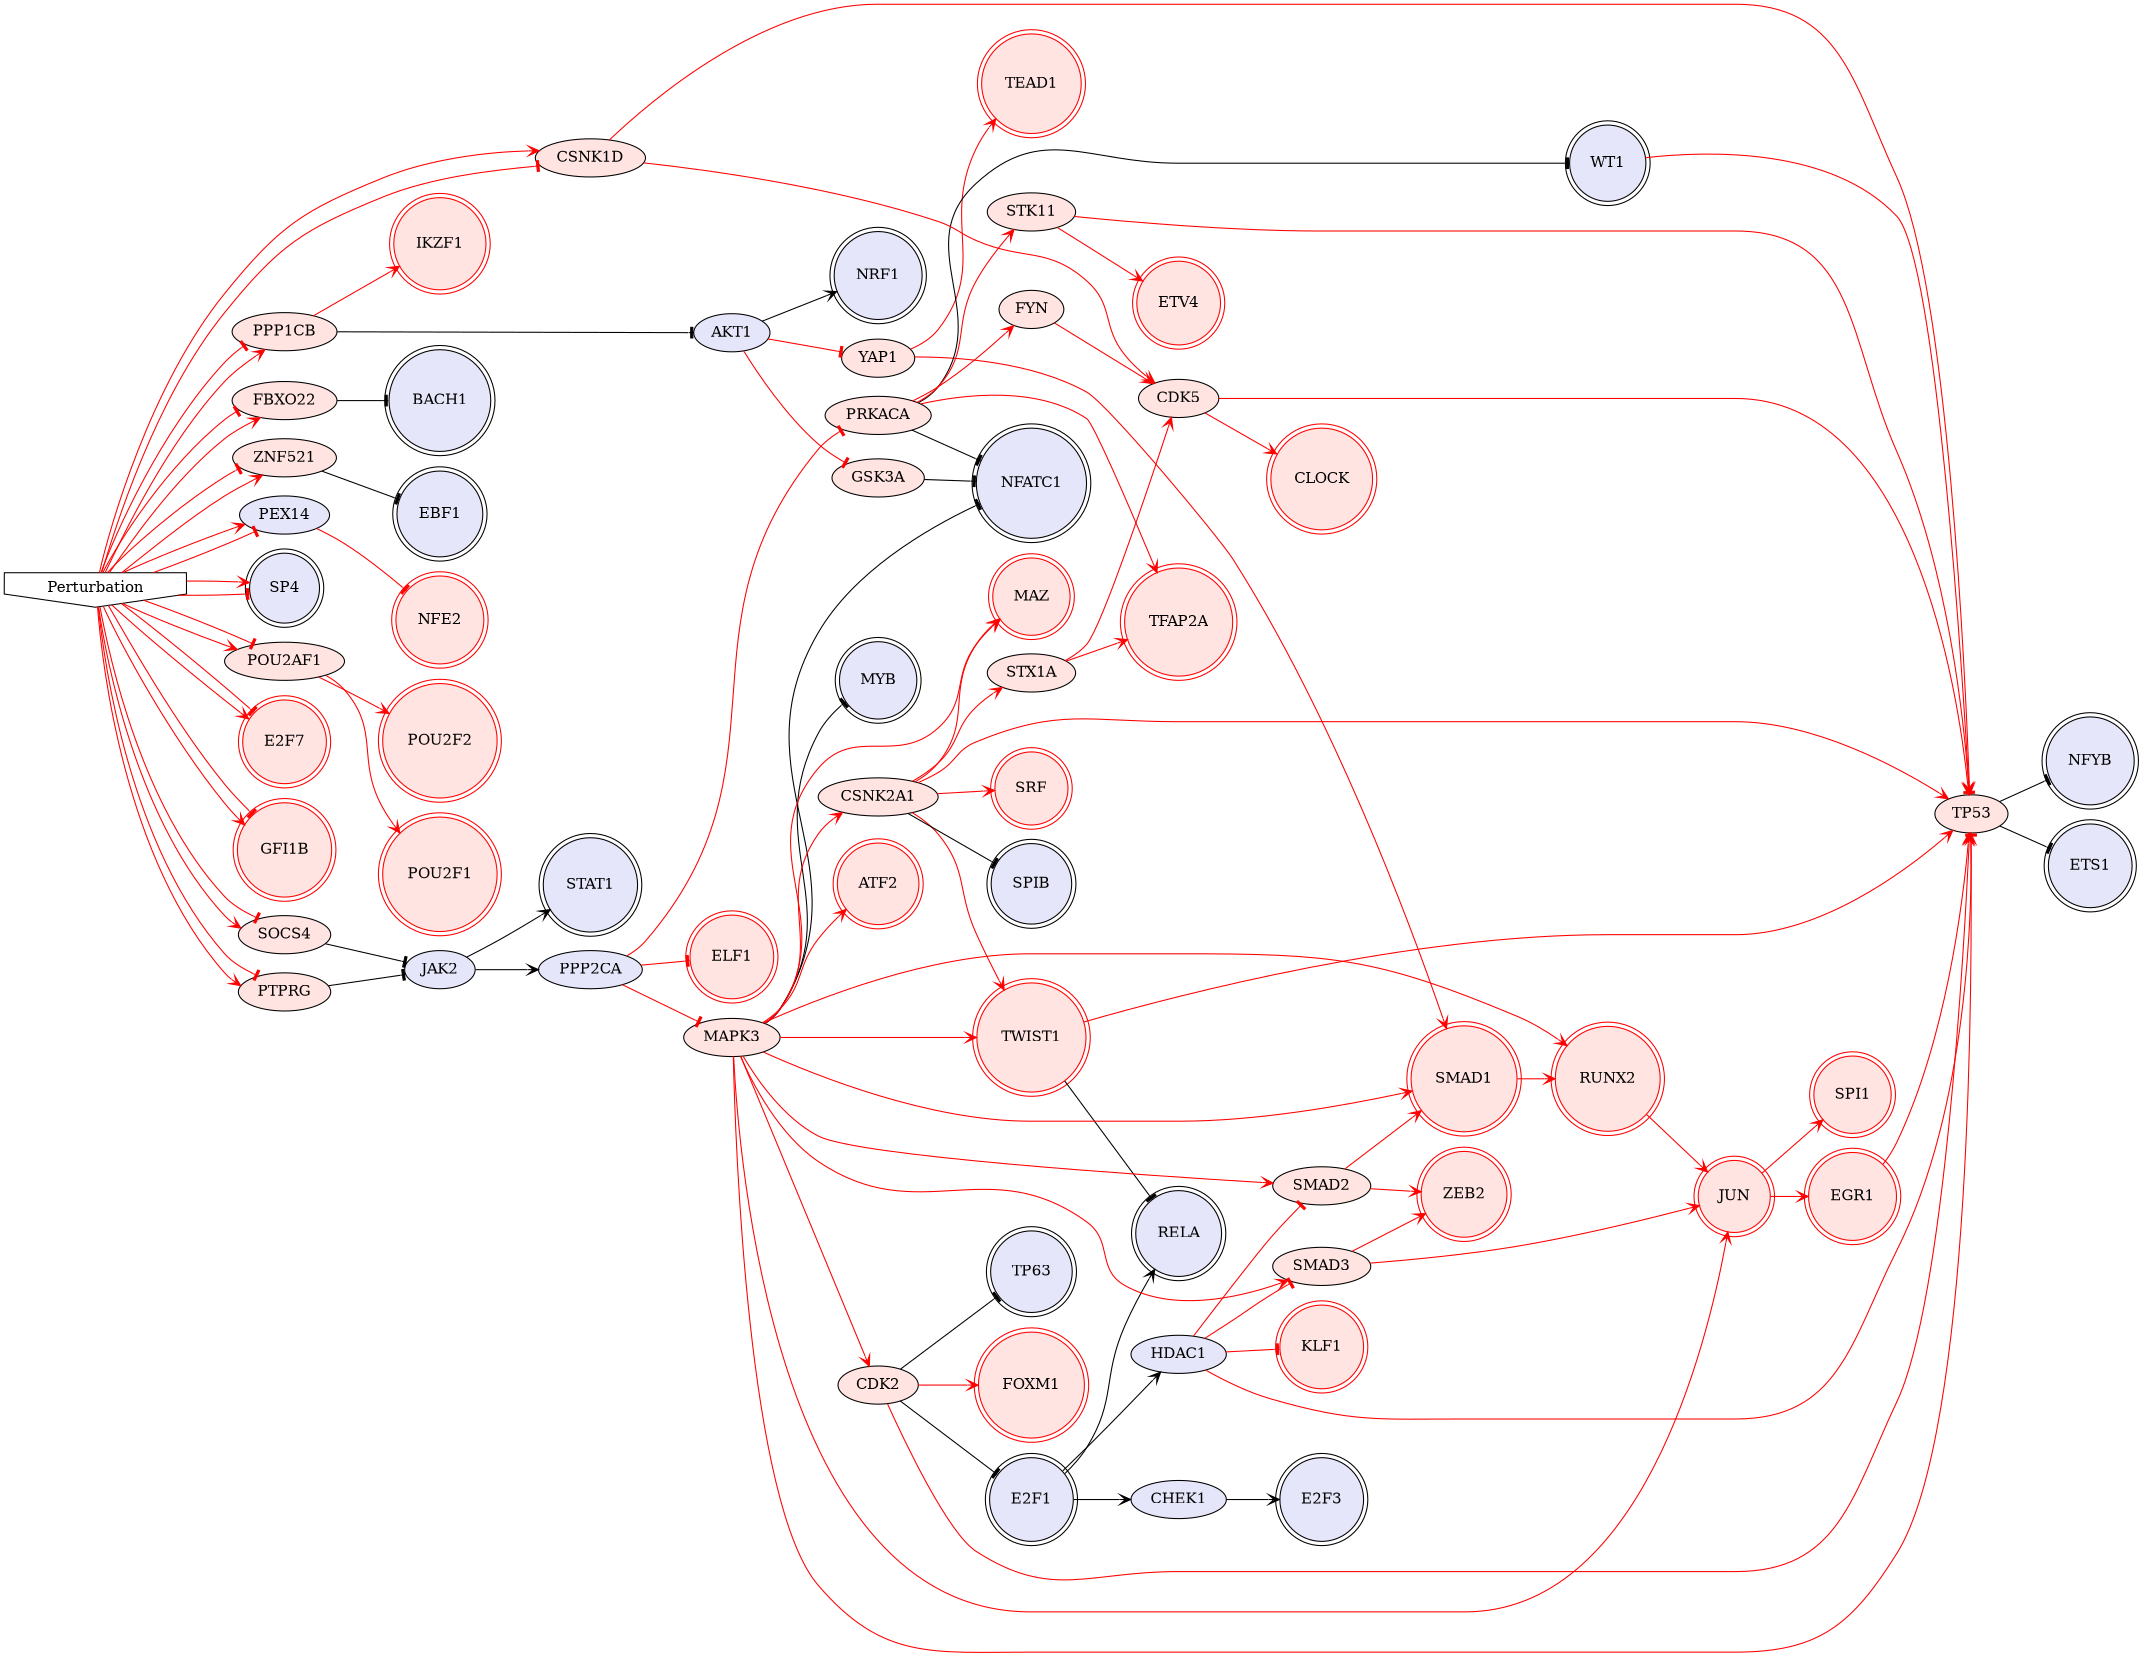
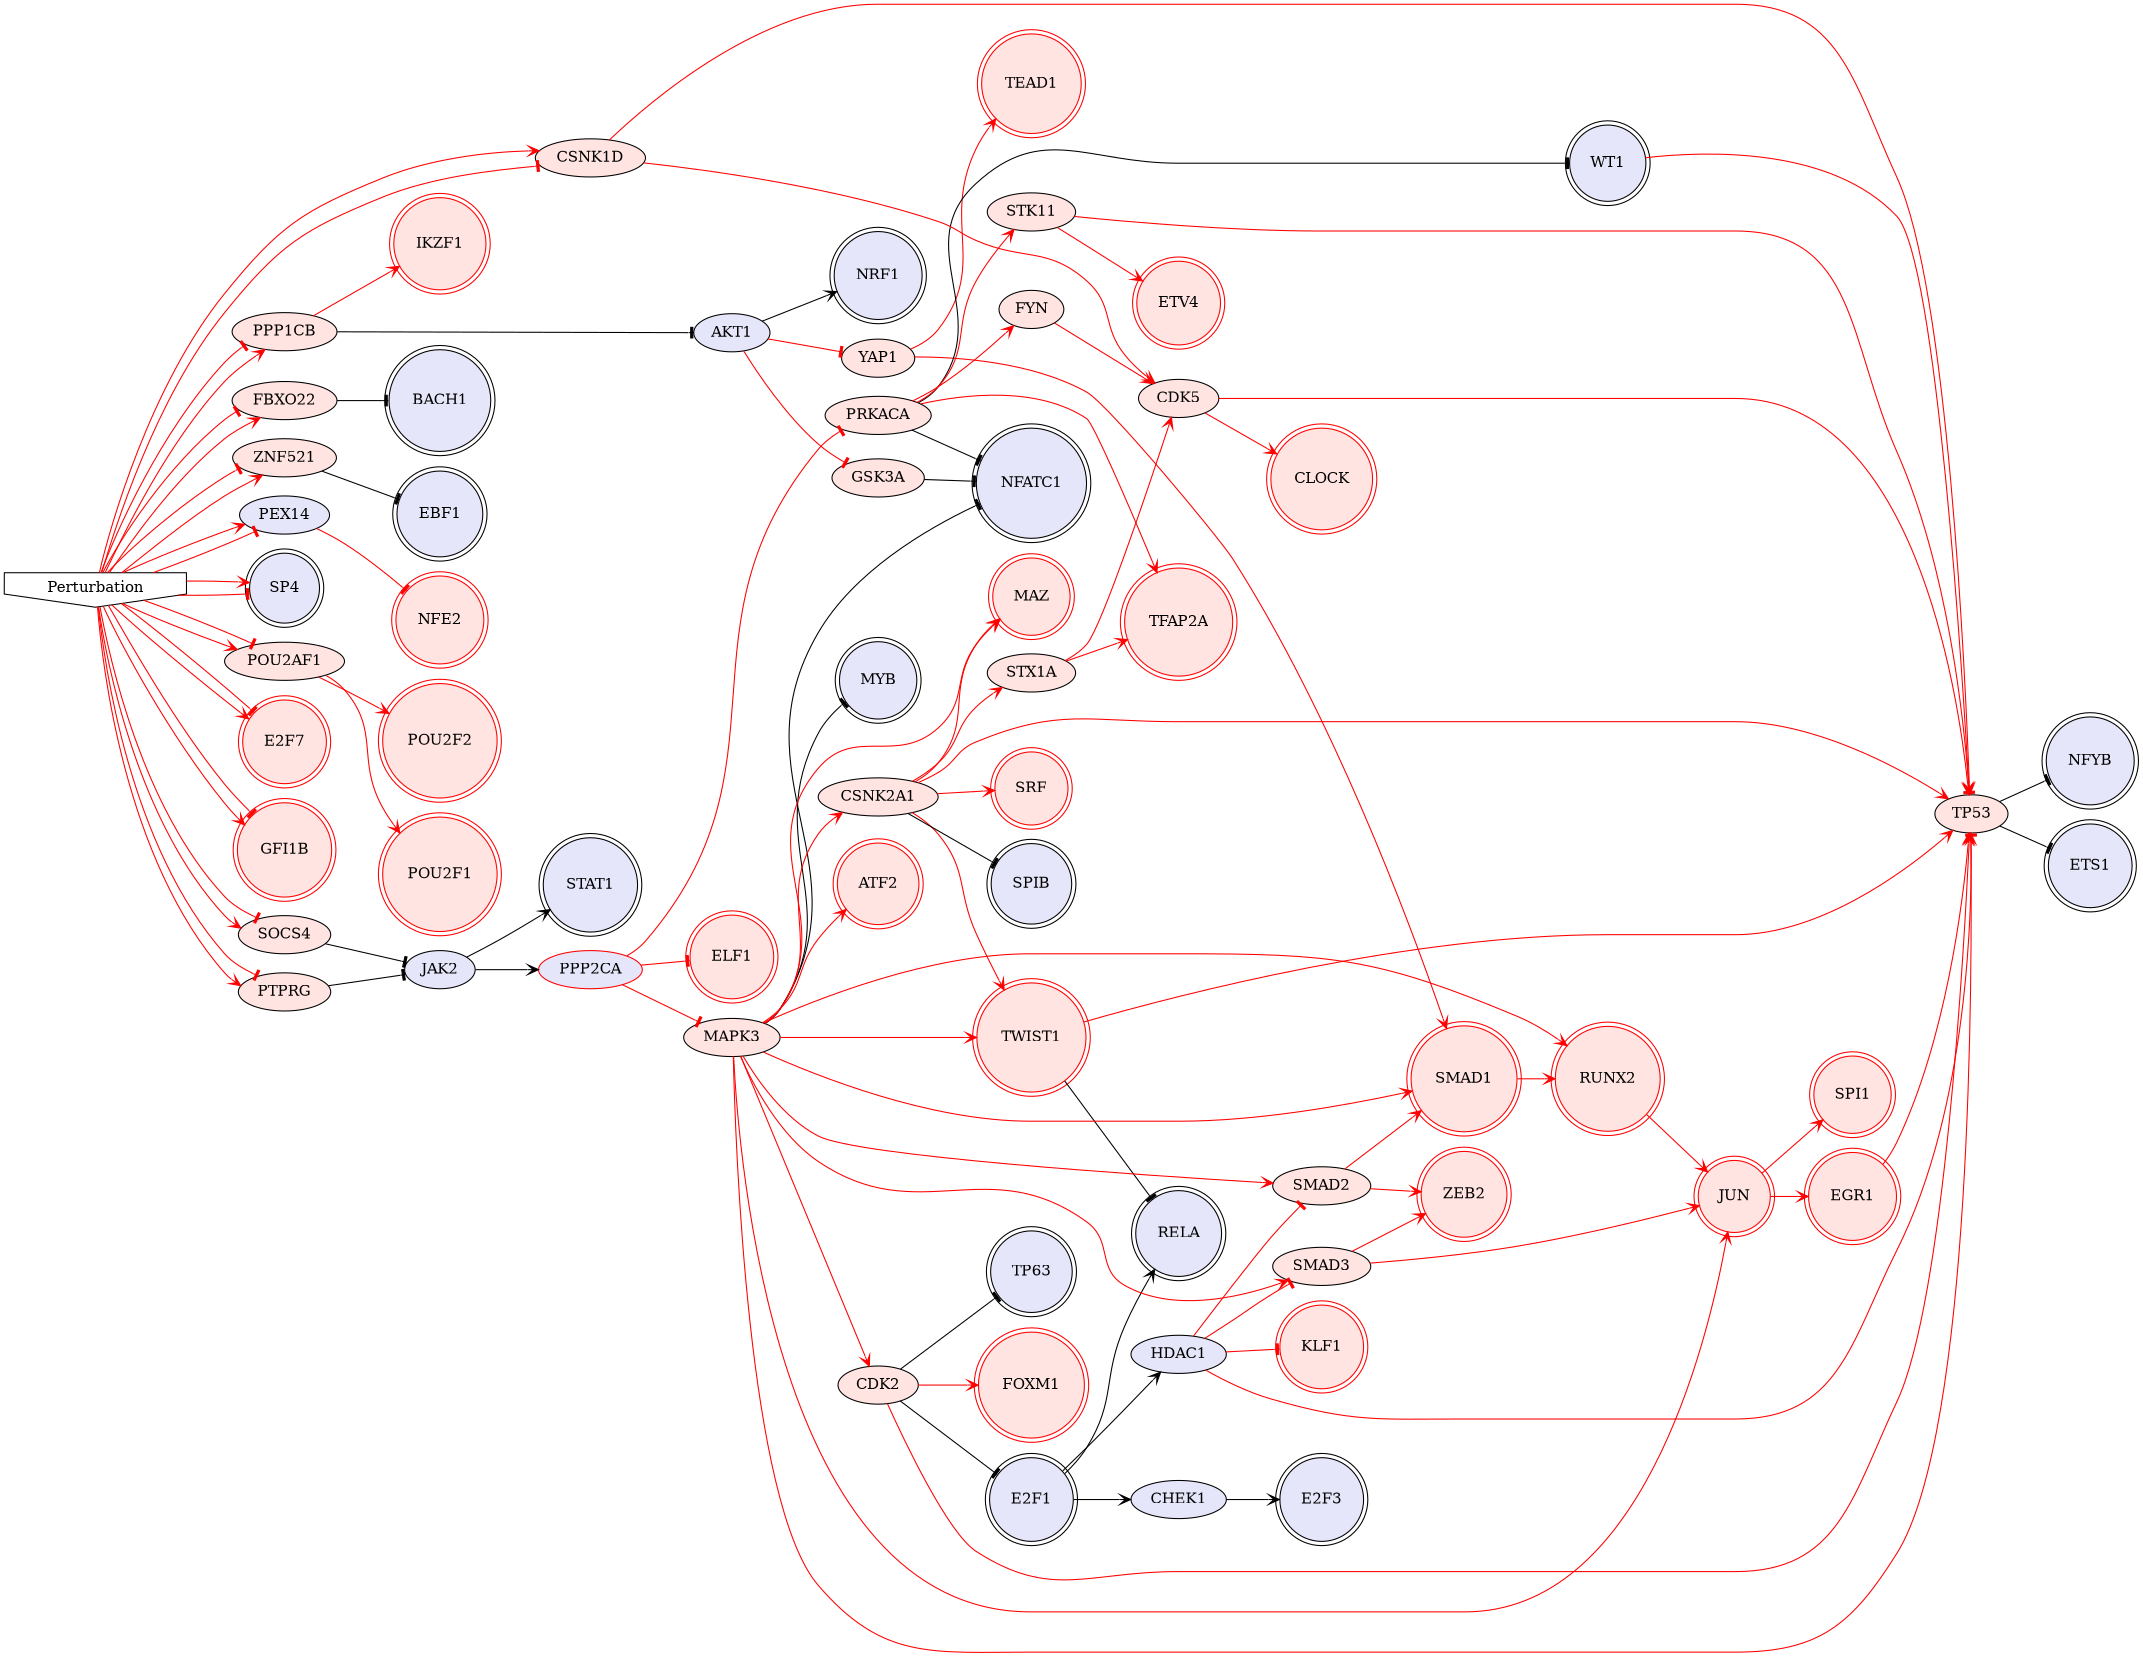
  digraph {
    rankdir=LR
    node [fillcolor=mistyrose shape=doublecircle style=filled]
    edge [arrowhead=vee color=red penwidth=1]
    TWIST1 [color=red]
    RELA [color=black fillcolor=lavender]
    TP53 [shape=""]
    NFYB [color=black fillcolor=lavender]
    ETS1 [color=black fillcolor=lavender]
    E2F1 [color=black fillcolor=lavender]
    CHEK1 [fillcolor=lavender shape=""]
    HDAC1 [fillcolor=lavender shape=""]
    E2F3 [color=black fillcolor=lavender]
    SMAD2 [shape=""]
    SMAD3 [shape=""]
    KLF1 [color=red]
    AKT1 [fillcolor=lavender shape=""]
    NRF1 [color=black fillcolor=lavender]
    GSK3A [shape=""]
    YAP1 [shape=""]
    NFATC1 [color=black fillcolor=lavender]
    SMAD1 [color=red]
    TEAD1 [color=red]
    JAK2 [fillcolor=lavender shape=""]
    STAT1 [color=black fillcolor=lavender]
-   PPP2CA [fillcolor=lavender shape=""]
+   PPP2CA [fillcolor=lavender color=red shape=""]
    PRKACA [shape=""]
    MAPK3 [shape=""]
    ELF1 [color=red]
    WT1 [color=black fillcolor=lavender]
    TFAP2A [color=red]
    STK11 [shape=""]
    FYN [shape=""]
    ETV4 [color=red]
    CDK5 [shape=""]
    PPP1CB [shape=""]
    IKZF1 [color=red]
    CDK2 [shape=""]
    TP63 [color=black fillcolor=lavender]
    FOXM1 [color=red]
    MYB [color=black fillcolor=lavender]
    CSNK2A1 [shape=""]
    RUNX2 [color=red]
    MAZ [color=red]
    JUN [color=red]
    ATF2 [color=red]
    SPIB [color=black fillcolor=lavender]
    STX1A [shape=""]
    SRF [color=red]
    ZEB2 [color=red]
    EGR1 [color=red]
    SPI1 [color=red]
    PTPRG [shape=""]
    FBXO22 [shape=""]
    BACH1 [color=black fillcolor=lavender]
    ZNF521 [shape=""]
    EBF1 [color=black fillcolor=lavender]
    Perturbation [color=black fillcolor=white shape=invhouse]
    PEX14 [fillcolor=lavender shape=""]
    SP4 [color=black fillcolor=lavender]
    POU2AF1 [shape=""]
    E2F7 [color=red]
    GFI1B [color=red]
    CSNK1D [shape=""]
    SOCS4 [shape=""]
    NFE2 [color=red]
    POU2F1 [color=red]
    POU2F2 [color=red]
    CLOCK [color=red]
    TWIST1 -> RELA [arrowhead=tee color=black]
    TWIST1 -> TP53
    TP53 -> NFYB [arrowhead=tee color=black]
    TP53 -> ETS1 [arrowhead=tee color=black]
    E2F1 -> RELA [color=black]
    E2F1 -> CHEK1 [color=black]
    E2F1 -> HDAC1 [color=black]
    CHEK1 -> E2F3 [color=black]
    HDAC1 -> TP53 [arrowhead=tee]
    HDAC1 -> SMAD2 [arrowhead=tee]
    HDAC1 -> SMAD3 [arrowhead=tee]
    HDAC1 -> KLF1 [arrowhead=tee]
    SMAD2 -> SMAD1
    SMAD2 -> ZEB2
    SMAD3 -> JUN
    SMAD3 -> ZEB2
    AKT1 -> NRF1 [color=black]
    AKT1 -> GSK3A [arrowhead=tee]
    AKT1 -> YAP1 [arrowhead=tee]
    GSK3A -> NFATC1 [arrowhead=tee color=black]
    YAP1 -> SMAD1
    YAP1 -> TEAD1
    SMAD1 -> RUNX2
    JAK2 -> STAT1 [color=black]
    JAK2 -> PPP2CA [color=black]
    PPP2CA -> PRKACA [arrowhead=tee]
    PPP2CA -> MAPK3 [arrowhead=tee]
    PPP2CA -> ELF1 [arrowhead=tee]
    PRKACA -> NFATC1 [arrowhead=tee color=black]
    PRKACA -> WT1 [arrowhead=tee color=black]
    PRKACA -> TFAP2A
    PRKACA -> STK11
    PRKACA -> FYN
    MAPK3 -> TWIST1
    MAPK3 -> TP53
    MAPK3 -> SMAD2
    MAPK3 -> SMAD3
    MAPK3 -> NFATC1 [arrowhead=tee color=black]
    MAPK3 -> SMAD1
    MAPK3 -> CDK2
    MAPK3 -> MYB [arrowhead=tee color=black]
    MAPK3 -> CSNK2A1
    MAPK3 -> RUNX2
    MAPK3 -> MAZ
    MAPK3 -> JUN
    MAPK3 -> ATF2
    WT1 -> TP53 [arrowhead=tee]
    STK11 -> TP53
    STK11 -> ETV4
    FYN -> CDK5
    CDK5 -> TP53
    CDK5 -> CLOCK
    PPP1CB -> AKT1 [arrowhead=tee color=black]
    PPP1CB -> IKZF1
    CDK2 -> TP53
    CDK2 -> E2F1 [arrowhead=tee color=black]
    CDK2 -> TP63 [arrowhead=tee color=black]
    CDK2 -> FOXM1
    CSNK2A1 -> TWIST1
    CSNK2A1 -> TP53
    CSNK2A1 -> MAZ
    CSNK2A1 -> SPIB [arrowhead=tee color=black]
    CSNK2A1 -> STX1A
    CSNK2A1 -> SRF
    RUNX2 -> JUN
    JUN -> EGR1
    JUN -> SPI1
    STX1A -> TFAP2A
    STX1A -> CDK5
    EGR1 -> TP53
    PTPRG -> JAK2 [arrowhead=tee color=black]
    FBXO22 -> BACH1 [arrowhead=tee color=black]
    ZNF521 -> EBF1 [arrowhead=tee color=black]
    Perturbation -> PPP1CB
    Perturbation -> PPP1CB [arrowhead=tee]
    Perturbation -> PTPRG
    Perturbation -> PTPRG [arrowhead=tee]
    Perturbation -> FBXO22
    Perturbation -> FBXO22 [arrowhead=tee]
    Perturbation -> ZNF521
    Perturbation -> ZNF521 [arrowhead=tee]
    Perturbation -> PEX14 [arrowhead=tee]
    Perturbation -> PEX14
    Perturbation -> SP4 [arrowhead=tee]
    Perturbation -> SP4
    Perturbation -> POU2AF1
    Perturbation -> POU2AF1 [arrowhead=tee]
    Perturbation -> E2F7
    Perturbation -> E2F7 [arrowhead=tee]
    Perturbation -> GFI1B
    Perturbation -> GFI1B [arrowhead=tee]
    Perturbation -> CSNK1D [arrowhead=tee]
    Perturbation -> CSNK1D
    Perturbation -> SOCS4
    Perturbation -> SOCS4 [arrowhead=tee]
    PEX14 -> NFE2 [arrowhead=tee]
    POU2AF1 -> POU2F1
    POU2AF1 -> POU2F2
    CSNK1D -> TP53
    CSNK1D -> CDK5
    SOCS4 -> JAK2 [arrowhead=tee color=black]
  }
